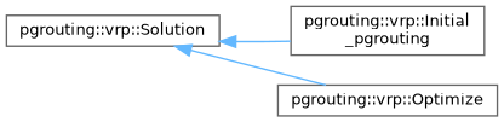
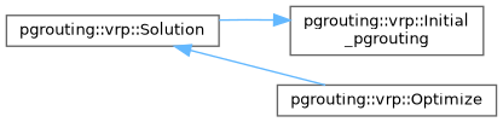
  digraph {
    rankdir=LR
    node [color=grey40 fillcolor=white fontname=Helvetica fontsize=10 shape=box style=filled]
    edge [color=steelblue1 dir=back fontname=Helvetica fontsize=10 labelfontname=Helvetica labelfontsize=10 style=solid]
    n1 [height=0.2 label="pgrouting::vrp::Solution" width=0.4]
    n2 [height=0.2 label="pgrouting::vrp::Initial\l_pgrouting" width=0.4]
    n3 [height=0.2 label="pgrouting::vrp::Optimize" width=0.4]
-   n1 -> n2
+   n2 -> n1
    n1 -> n3
  }
